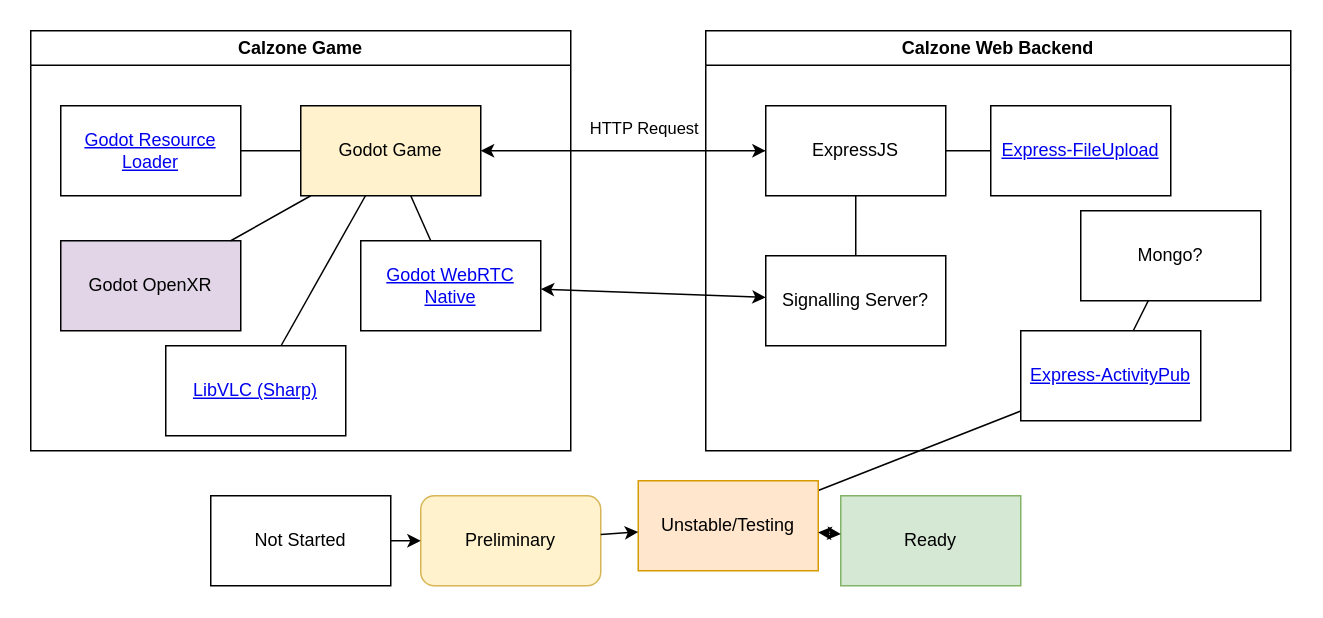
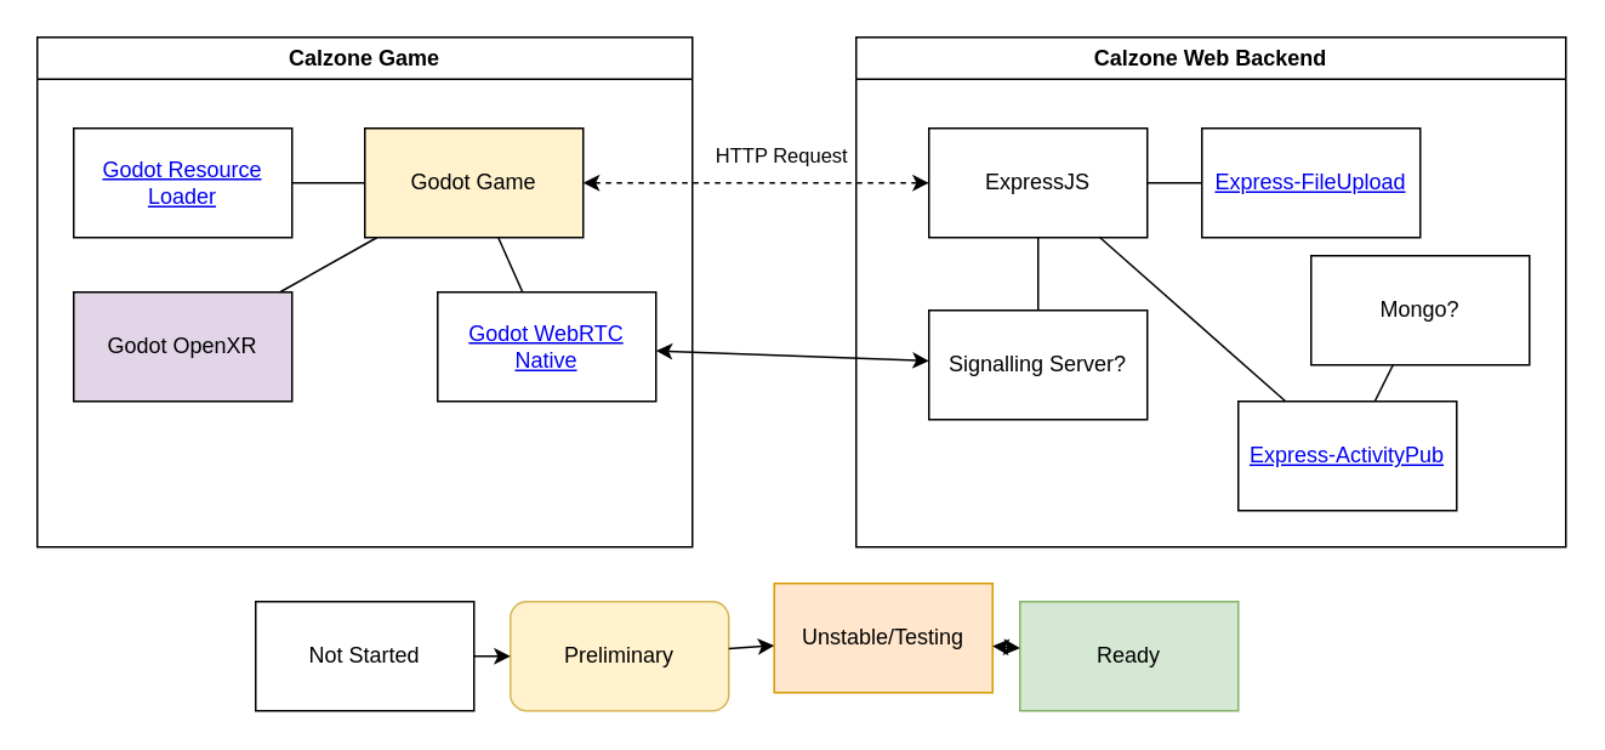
  <mxCell id="0" />
  <mxCell id="1" parent="0" />
  <mxCell id="2" value="Calzone Web Backend" style="swimlane;whiteSpace=wrap;html=1;" parent="1" vertex="1"><mxGeometry x="470" y="20" width="390" height="280" as="geometry" /></mxCell>
  <mxCell id="3" value="ExpressJS" style="rounded=0;whiteSpace=wrap;html=1;" parent="2" vertex="1"><mxGeometry x="40" y="50" width="120" height="60" as="geometry" /></mxCell>
  <mxCell id="4" value="&lt;a href=&quot;https://www.npmjs.com/package/activitypub-express&quot;&gt;Express-ActivityPub&lt;/a&gt;" style="rounded=0;whiteSpace=wrap;html=1;" parent="2" vertex="1"><mxGeometry x="210" y="200" width="120" height="60" as="geometry" /></mxCell>
- <mxCell id="5" value="" style="endArrow=none;html=1;rounded=0;" parent="2" source="4" target="27" edge="1"><mxGeometry width="50" height="50" relative="1" as="geometry"><mxPoint x="-120" y="120" as="sourcePoint" /><mxPoint x="-70" y="70" as="targetPoint" /></mxGeometry></mxCell>
+ <mxCell id="5" value="" style="endArrow=none;html=1;rounded=0;" parent="2" source="4" target="3" edge="1"><mxGeometry width="50" height="50" relative="1" as="geometry"><mxPoint x="-120" y="120" as="sourcePoint" /><mxPoint x="-70" y="70" as="targetPoint" /></mxGeometry></mxCell>
  <mxCell id="6" value="&lt;a href=&quot;https://www.npmjs.com/package/express-fileupload&quot;&gt;Express-FileUpload&lt;/a&gt;" style="rounded=0;whiteSpace=wrap;html=1;" parent="2" vertex="1"><mxGeometry x="190" y="50" width="120" height="60" as="geometry" /></mxCell>
  <mxCell id="7" value="" style="endArrow=none;html=1;rounded=0;" parent="2" source="6" target="3" edge="1"><mxGeometry width="50" height="50" relative="1" as="geometry"><mxPoint x="100" y="120" as="sourcePoint" /><mxPoint x="150" y="70" as="targetPoint" /></mxGeometry></mxCell>
  <mxCell id="8" value="Mongo?" style="rounded=0;whiteSpace=wrap;html=1;" parent="2" vertex="1"><mxGeometry x="250" y="120" width="120" height="60" as="geometry" /></mxCell>
  <mxCell id="9" value="" style="endArrow=none;html=1;rounded=0;" parent="2" source="8" target="4" edge="1"><mxGeometry width="50" height="50" relative="1" as="geometry"><mxPoint x="-80" y="140" as="sourcePoint" /><mxPoint x="-30" y="90" as="targetPoint" /></mxGeometry></mxCell>
  <mxCell id="10" value="Signalling Server?" style="rounded=0;whiteSpace=wrap;html=1;" parent="2" vertex="1"><mxGeometry x="40" y="150" width="120" height="60" as="geometry" /></mxCell>
  <mxCell id="11" value="" style="endArrow=none;html=1;rounded=0;" parent="2" source="10" target="3" edge="1"><mxGeometry width="50" height="50" relative="1" as="geometry"><mxPoint x="-10" y="120" as="sourcePoint" /><mxPoint x="40" y="70" as="targetPoint" /></mxGeometry></mxCell>
  <mxCell id="12" value="Calzone Game" style="swimlane;whiteSpace=wrap;html=1;" parent="1" vertex="1"><mxGeometry x="20" y="20" width="360" height="280" as="geometry" /></mxCell>
  <mxCell id="13" value="Godot Game" style="rounded=0;whiteSpace=wrap;html=1;fillColor=#fff2cc;" parent="12" vertex="1"><mxGeometry x="180" y="50" width="120" height="60" as="geometry" /></mxCell>
  <mxCell id="14" value="&lt;a href=&quot;https://github.com/godotengine/webrtc-native&quot;&gt;Godot WebRTC Native&lt;/a&gt;" style="rounded=0;whiteSpace=wrap;html=1;" parent="12" vertex="1"><mxGeometry x="220" y="140" width="120" height="60" as="geometry" /></mxCell>
  <mxCell id="15" value="" style="endArrow=none;html=1;rounded=0;" parent="12" source="13" target="14" edge="1"><mxGeometry width="50" height="50" relative="1" as="geometry"><mxPoint x="340" y="100" as="sourcePoint" /><mxPoint x="390" y="50" as="targetPoint" /></mxGeometry></mxCell>
  <mxCell id="16" value="&lt;a href=&quot;https://docs.godotengine.org/en/stable/classes/class_resourceloader.html&quot;&gt;Godot Resource Loader&lt;/a&gt;" style="rounded=0;whiteSpace=wrap;html=1;" parent="12" vertex="1"><mxGeometry x="20" y="50" width="120" height="60" as="geometry" /></mxCell>
  <mxCell id="17" value="" style="endArrow=none;html=1;rounded=0;" parent="12" source="16" target="13" edge="1"><mxGeometry width="50" height="50" relative="1" as="geometry"><mxPoint x="360" y="110" as="sourcePoint" /><mxPoint x="410" y="60" as="targetPoint" /></mxGeometry></mxCell>
  <mxCell id="18" value="Godot OpenXR" style="rounded=0;whiteSpace=wrap;html=1;fillColor=#e1d5e7;" parent="12" vertex="1"><mxGeometry x="20" y="140" width="120" height="60" as="geometry" /></mxCell>
  <mxCell id="19" value="" style="endArrow=none;html=1;rounded=0;" parent="12" source="13" target="18" edge="1"><mxGeometry width="50" height="50" relative="1" as="geometry"><mxPoint x="360" y="110" as="sourcePoint" /><mxPoint x="410" y="60" as="targetPoint" /></mxGeometry></mxCell>
- <mxCell id="20" value="&lt;a href=&quot;https://github.com/videolan/libvlcsharp&quot;&gt;LibVLC (Sharp)&lt;/a&gt;" style="rounded=0;whiteSpace=wrap;html=1;" parent="12" vertex="1"><mxGeometry x="90" y="210" width="120" height="60" as="geometry" /></mxCell>
- <mxCell id="21" value="" style="endArrow=none;html=1;rounded=0;" parent="12" source="13" target="20" edge="1"><mxGeometry width="50" height="50" relative="1" as="geometry"><mxPoint x="440" y="120" as="sourcePoint" /><mxPoint x="490" y="70" as="targetPoint" /></mxGeometry></mxCell>
- <mxCell id="22" value="" style="endArrow=classic;startArrow=classic;html=1;rounded=0;" parent="1" source="13" target="3" edge="1"><mxGeometry width="50" height="50" relative="1" as="geometry"><mxPoint x="360" y="120" as="sourcePoint" /><mxPoint x="410" y="70" as="targetPoint" /></mxGeometry></mxCell>
+ <mxCell id="22" value="" style="endArrow=classic;startArrow=classic;html=1;rounded=0;dashed=1;" parent="1" source="13" target="3" edge="1"><mxGeometry width="50" height="50" relative="1" as="geometry"><mxPoint x="360" y="120" as="sourcePoint" /><mxPoint x="410" y="70" as="targetPoint" /></mxGeometry></mxCell>
  <mxCell id="23" value="HTTP Request" style="edgeLabel;html=1;align=center;verticalAlign=middle;resizable=0;points=[];" parent="22" vertex="1" connectable="0"><mxGeometry x="0.289" y="2" relative="1" as="geometry"><mxPoint x="-14" y="-14" as="offset" /></mxGeometry></mxCell>
  <mxCell id="24" value="" style="endArrow=classic;startArrow=classic;html=1;rounded=0;" parent="1" source="14" target="10" edge="1"><mxGeometry width="50" height="50" relative="1" as="geometry"><mxPoint x="460" y="140" as="sourcePoint" /><mxPoint x="510" y="90" as="targetPoint" /></mxGeometry></mxCell>
  <mxCell id="25" value="Not Started" style="rounded=0;whiteSpace=wrap;html=1;" vertex="1" parent="1"><mxGeometry x="140" y="330" width="120" height="60" as="geometry" /></mxCell>
  <mxCell id="26" value="Preliminary" style="whiteSpace=wrap;html=1;fillColor=#fff2cc;strokeColor=#d6b656;rounded=1;" vertex="1" parent="1"><mxGeometry x="280" y="330" width="120" height="60" as="geometry" /></mxCell>
  <mxCell id="27" value="Unstable/Testing" style="rounded=0;whiteSpace=wrap;html=1;fillColor=#ffe6cc;strokeColor=#d79b00;" vertex="1" parent="1"><mxGeometry x="425" y="320" width="120" height="60" as="geometry" /></mxCell>
  <mxCell id="28" value="Ready" style="rounded=0;whiteSpace=wrap;html=1;fillColor=#d5e8d4;strokeColor=#82b366;" vertex="1" parent="1"><mxGeometry x="560" y="330" width="120" height="60" as="geometry" /></mxCell>
  <mxCell id="29" value="" style="endArrow=classic;html=1;rounded=0;" edge="1" parent="1" source="25" target="26"><mxGeometry width="50" height="50" relative="1" as="geometry"><mxPoint x="420" y="270" as="sourcePoint" /><mxPoint x="470" y="220" as="targetPoint" /></mxGeometry></mxCell>
  <mxCell id="30" value="" style="endArrow=classic;html=1;rounded=0;" edge="1" parent="1" source="26" target="27"><mxGeometry width="50" height="50" relative="1" as="geometry"><mxPoint x="420" y="270" as="sourcePoint" /><mxPoint x="470" y="220" as="targetPoint" /></mxGeometry></mxCell>
  <mxCell id="31" value="" style="endArrow=classic;startArrow=classic;html=1;rounded=0;" edge="1" parent="1" source="27" target="28"><mxGeometry width="50" height="50" relative="1" as="geometry"><mxPoint x="420" y="270" as="sourcePoint" /><mxPoint x="470" y="220" as="targetPoint" /></mxGeometry></mxCell>
